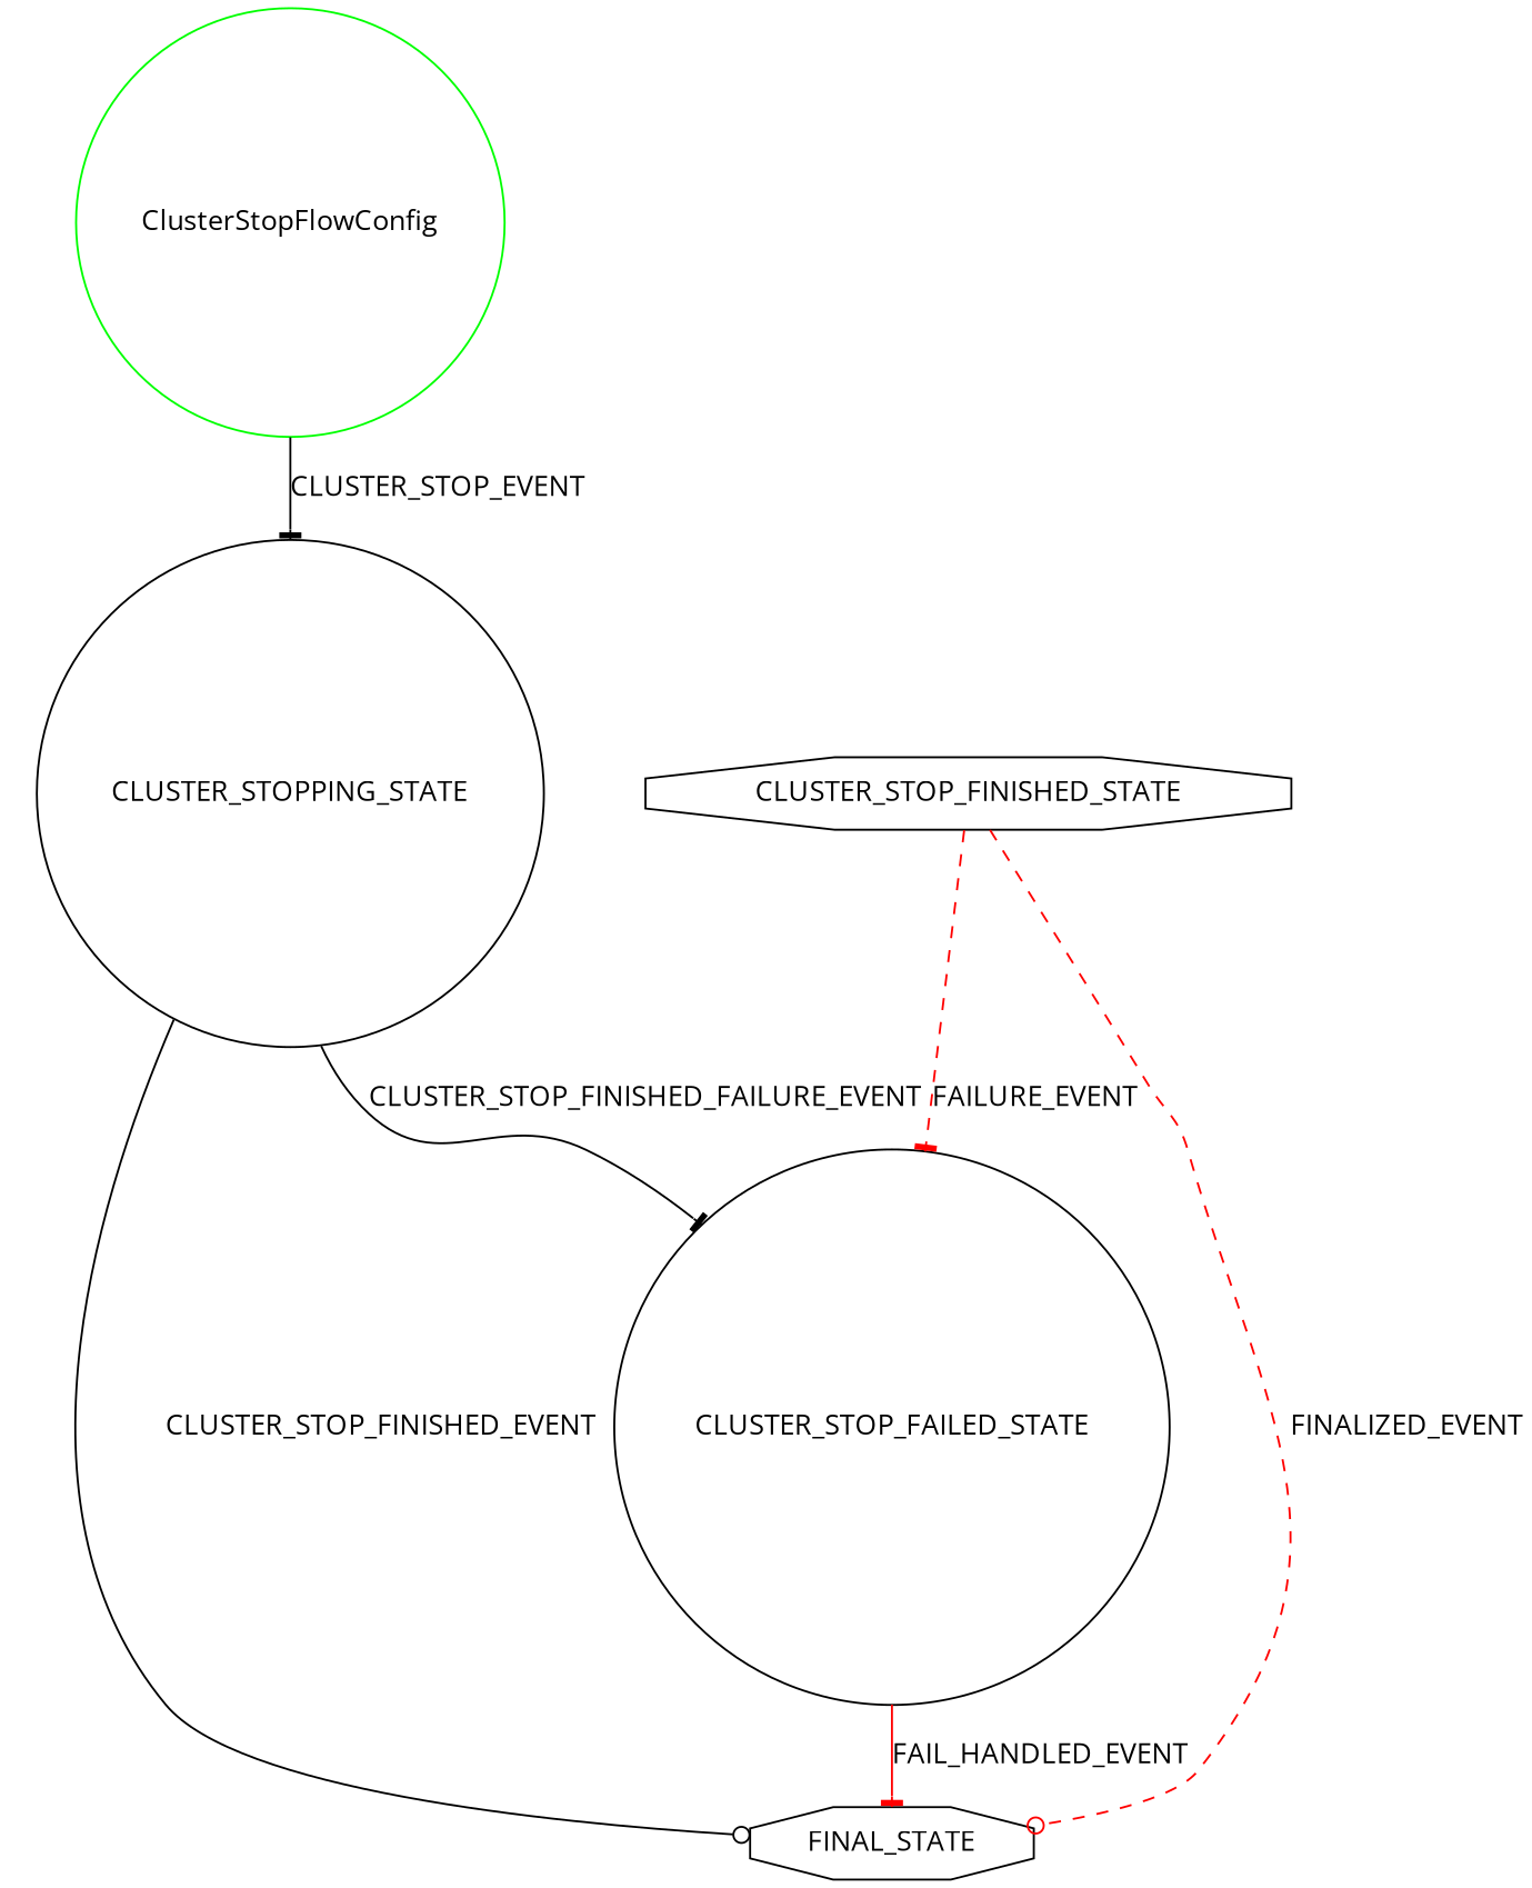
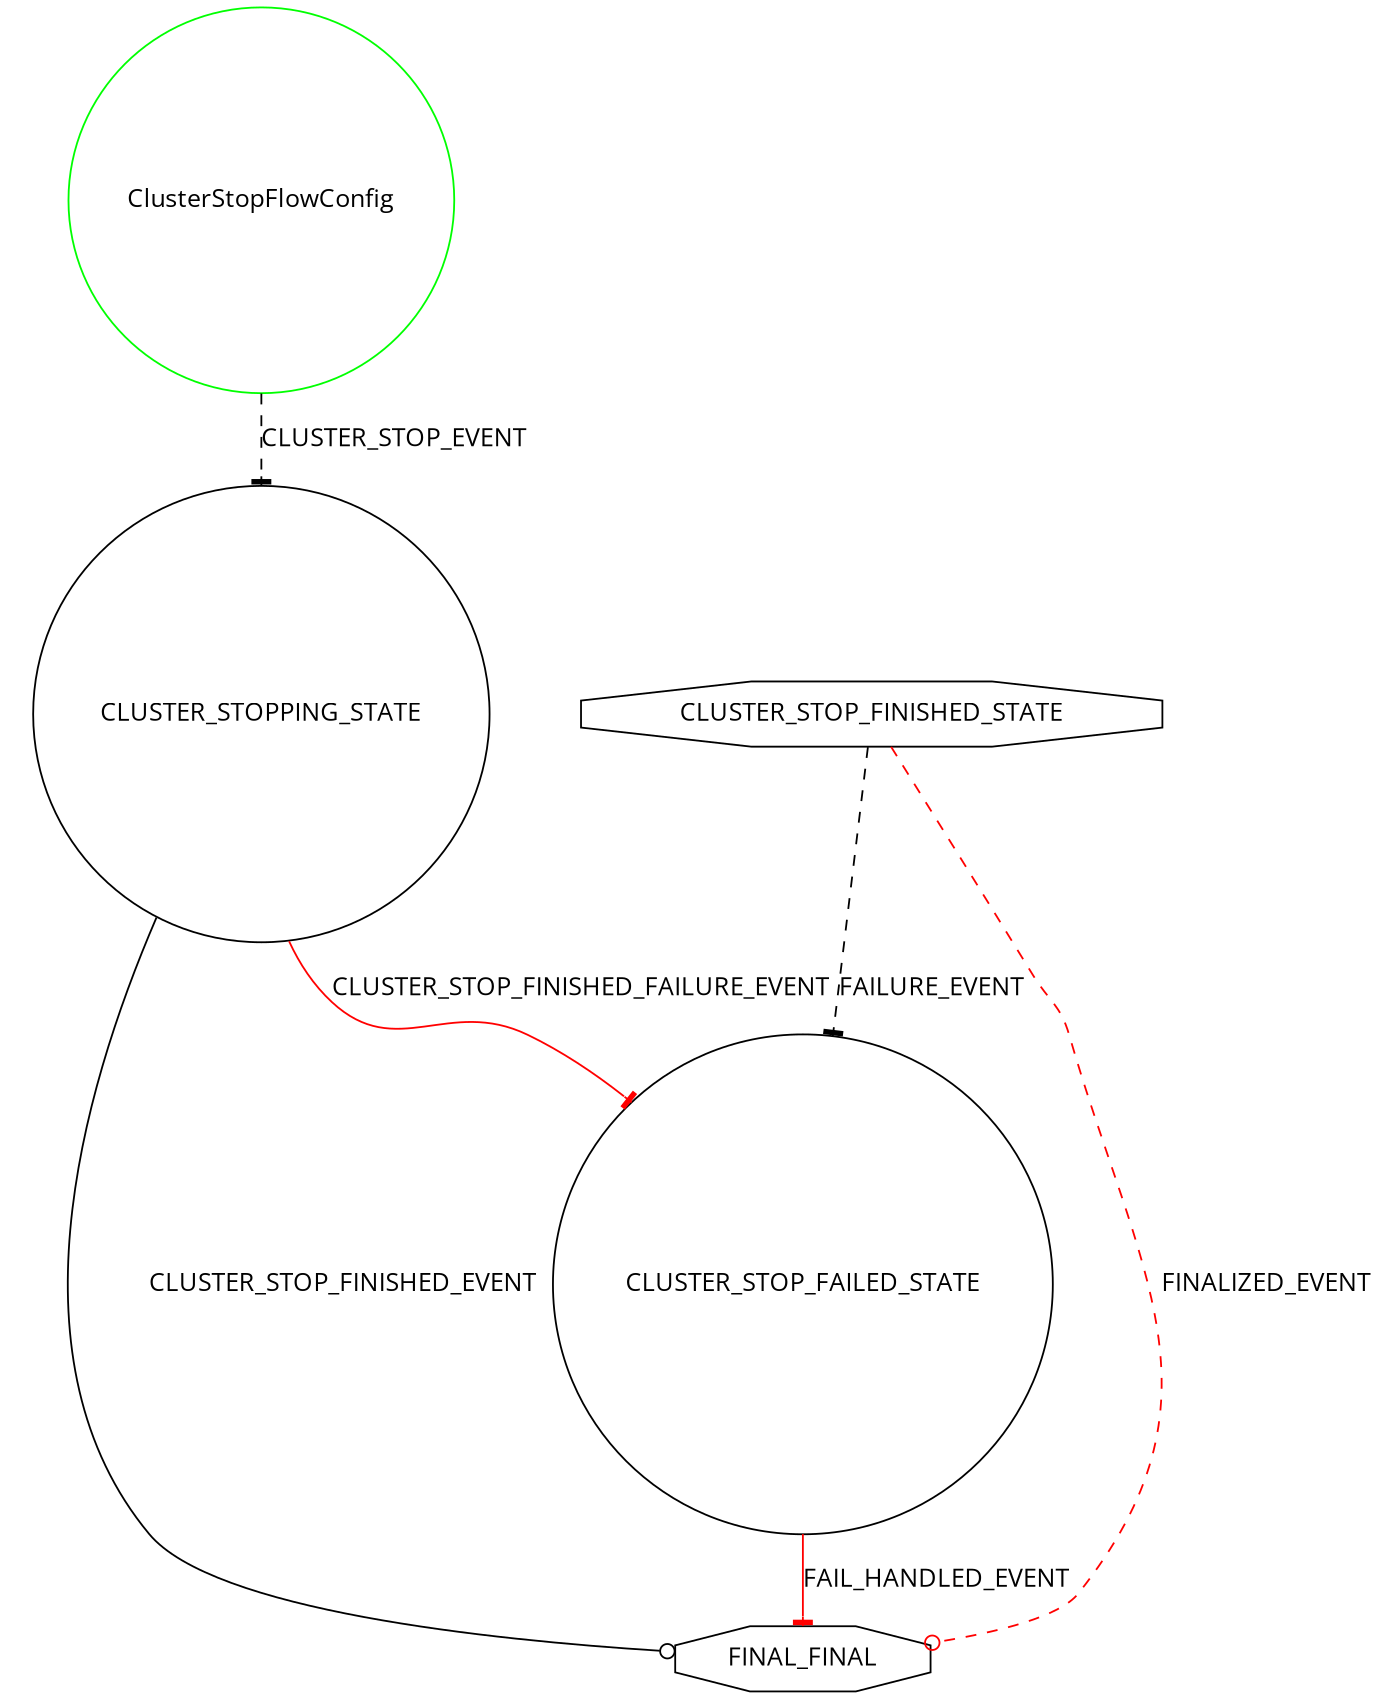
  digraph {
    fontname="Open Sans"
    node [fontname="Open Sans" shape=circle]
    edge [arrowhead=tee color=red fontname="Open Sans" style=dashed]
    n1 [color=green label=ClusterStopFlowConfig]
    CLUSTER_STOPPING_STATE
    CLUSTER_STOP_FAILED_STATE
-   FINAL_STATE [shape=octagon]
+   FINAL_STATE [shape=octagon label=FINAL_FINAL]
    CLUSTER_STOP_FINISHED_STATE [shape=octagon]
-   n1 -> CLUSTER_STOPPING_STATE [color=black label=CLUSTER_STOP_EVENT style=solid]
-   CLUSTER_STOPPING_STATE -> CLUSTER_STOP_FAILED_STATE [color=black label=CLUSTER_STOP_FINISHED_FAILURE_EVENT style=solid]
+   n1 -> CLUSTER_STOPPING_STATE [color=black label=CLUSTER_STOP_EVENT]
+   CLUSTER_STOPPING_STATE -> CLUSTER_STOP_FAILED_STATE [label=CLUSTER_STOP_FINISHED_FAILURE_EVENT style=solid]
    CLUSTER_STOPPING_STATE -> FINAL_STATE [arrowhead=odot color=black label=CLUSTER_STOP_FINISHED_EVENT style=solid]
    CLUSTER_STOP_FAILED_STATE -> FINAL_STATE [label=FAIL_HANDLED_EVENT style=solid]
-   CLUSTER_STOP_FINISHED_STATE -> CLUSTER_STOP_FAILED_STATE [label=FAILURE_EVENT]
+   CLUSTER_STOP_FINISHED_STATE -> CLUSTER_STOP_FAILED_STATE [color=black label=FAILURE_EVENT]
    CLUSTER_STOP_FINISHED_STATE -> FINAL_STATE [arrowhead=odot label=FINALIZED_EVENT]
  }
